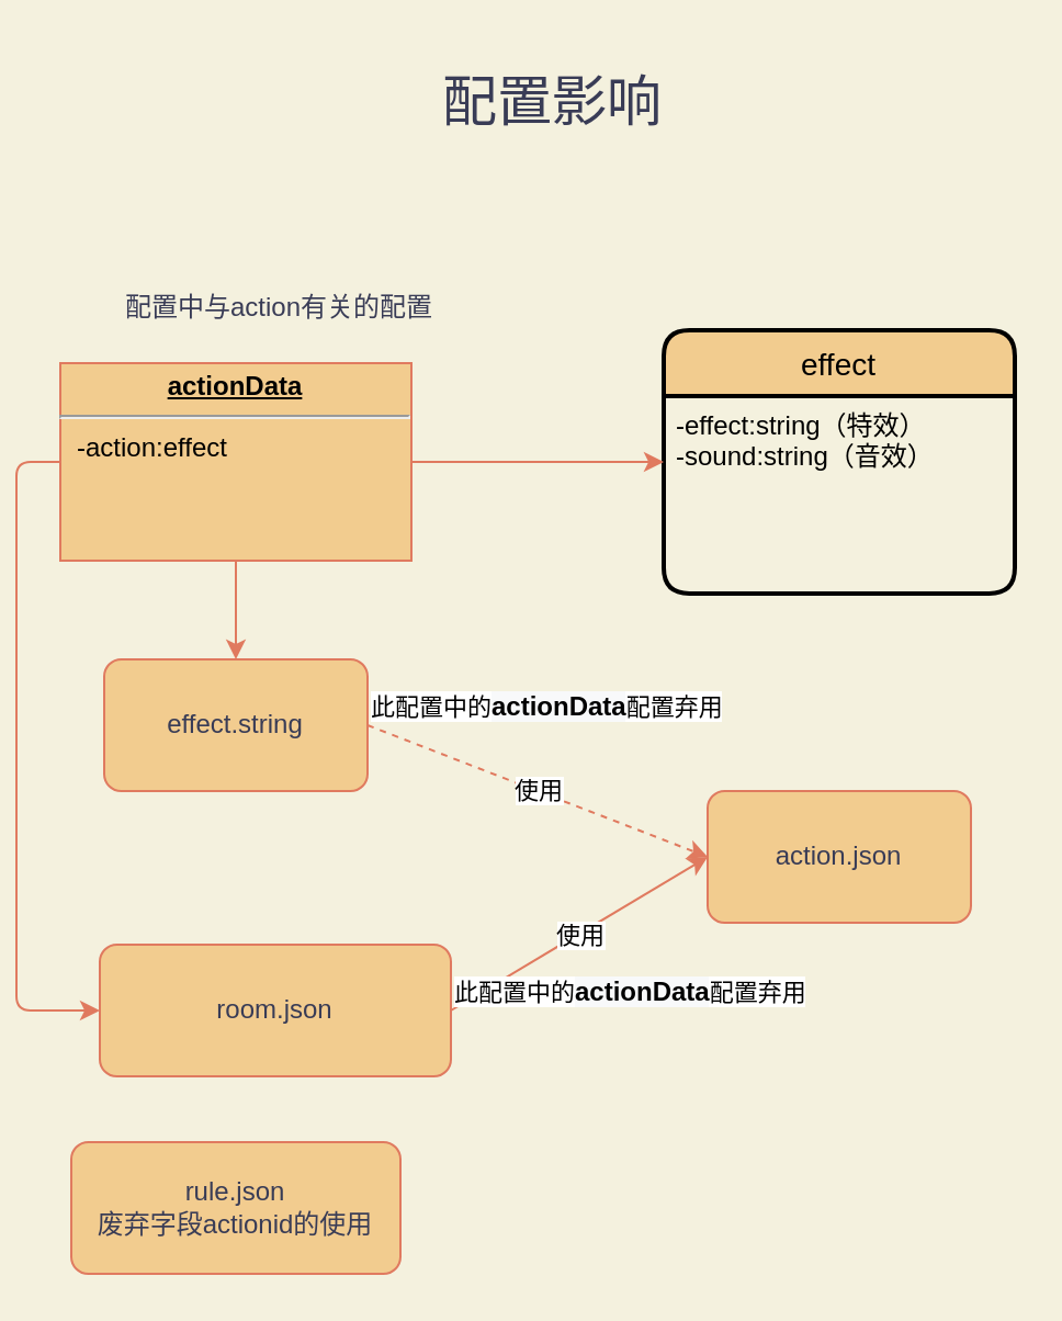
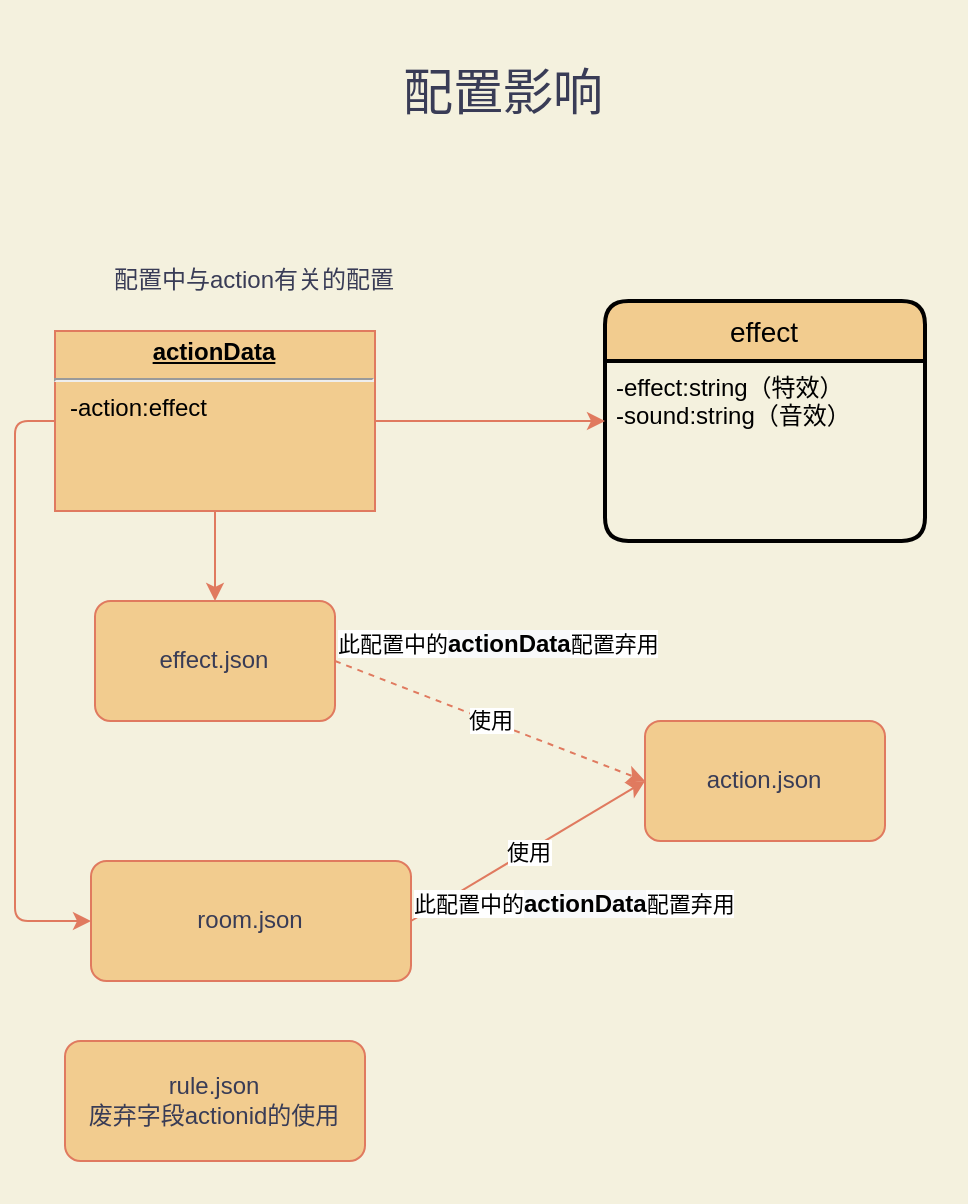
  <mxCell id="0" />
  <mxCell id="1" parent="0" />
  <mxCell id="2" value="&lt;span style=&quot;font-size: 25px&quot;&gt;配置影响&lt;/span&gt;" style="text;html=1;strokeColor=none;fillColor=none;align=center;verticalAlign=middle;whiteSpace=wrap;rounded=0;sketch=0;fontColor=#393C56;arcSize=13;" vertex="1" parent="1"><mxGeometry x="158" y="20" width="173" height="50" as="geometry" /></mxCell>
- <mxCell id="3" value="effect.string" style="rounded=1;whiteSpace=wrap;html=1;sketch=0;strokeColor=#E07A5F;fillColor=#F2CC8F;fontColor=#393C56;arcSize=13;" vertex="1" parent="1"><mxGeometry x="40" y="300" width="120" height="60" as="geometry" /></mxCell>
+ <mxCell id="3" value="effect.json" style="rounded=1;whiteSpace=wrap;html=1;sketch=0;strokeColor=#E07A5F;fillColor=#F2CC8F;fontColor=#393C56;arcSize=13;" vertex="1" parent="1"><mxGeometry x="40" y="300" width="120" height="60" as="geometry" /></mxCell>
  <mxCell id="4" value="room.json" style="rounded=1;whiteSpace=wrap;html=1;sketch=0;strokeColor=#E07A5F;fillColor=#F2CC8F;fontColor=#393C56;arcSize=13;" vertex="1" parent="1"><mxGeometry x="38" y="430" width="160" height="60" as="geometry" /></mxCell>
  <mxCell id="5" value="action.json" style="rounded=1;whiteSpace=wrap;html=1;sketch=0;strokeColor=#E07A5F;fillColor=#F2CC8F;fontColor=#393C56;arcSize=13;" vertex="1" parent="1"><mxGeometry x="315" y="360" width="120" height="60" as="geometry" /></mxCell>
  <mxCell id="6" value="effect" style="swimlane;childLayout=stackLayout;horizontal=1;startSize=30;horizontalStack=0;rounded=1;fontSize=14;fontStyle=0;strokeWidth=2;resizeParent=0;resizeLast=1;shadow=0;dashed=0;align=center;sketch=0;fillColor=#F2CC8F;arcSize=13;" vertex="1" parent="1"><mxGeometry x="295" y="150" width="160" height="120" as="geometry" /></mxCell>
  <mxCell id="7" value="-effect:string（特效）&#10;-sound:string（音效）" style="align=left;strokeColor=none;fillColor=none;spacingLeft=4;fontSize=12;verticalAlign=top;resizable=0;rotatable=0;part=1;arcSize=13;" vertex="1" parent="6"><mxGeometry y="30" width="160" height="90" as="geometry" /></mxCell>
  <mxCell id="8" style="edgeStyle=orthogonalEdgeStyle;curved=0;rounded=1;sketch=0;orthogonalLoop=1;jettySize=auto;html=1;entryX=0;entryY=0.5;entryDx=0;entryDy=0;strokeColor=#E07A5F;fillColor=#F2CC8F;fontColor=#393C56;exitX=1;exitY=0.5;exitDx=0;exitDy=0;arcSize=13;" edge="1" parent="1" source="18" target="6"><mxGeometry relative="1" as="geometry"><mxPoint x="200" y="210" as="sourcePoint" /></mxGeometry></mxCell>
  <mxCell id="9" value="" style="endArrow=classic;html=1;strokeColor=#E07A5F;fillColor=#F2CC8F;fontColor=#393C56;exitX=1;exitY=0.5;exitDx=0;exitDy=0;entryX=0;entryY=0.5;entryDx=0;entryDy=0;arcSize=13;dashed=1;" edge="1" parent="1" source="3" target="5"><mxGeometry relative="1" as="geometry"><mxPoint x="140" y="350" as="sourcePoint" /><mxPoint x="360" y="390" as="targetPoint" /></mxGeometry></mxCell>
  <mxCell id="10" value="使用" style="edgeLabel;resizable=0;html=1;align=center;verticalAlign=middle;arcSize=13;" connectable="0" vertex="1" parent="9"><mxGeometry relative="1" as="geometry" /></mxCell>
  <mxCell id="11" value="此配置中的&lt;b style=&quot;font-size: 12px ; text-align: center ; background-color: rgb(248 , 249 , 250)&quot;&gt;actionData&lt;/b&gt;配置弃用" style="edgeLabel;resizable=0;html=1;align=left;verticalAlign=bottom;arcSize=13;" connectable="0" vertex="1" parent="9"><mxGeometry x="-1" relative="1" as="geometry" /></mxCell>
  <mxCell id="12" value="" style="endArrow=classic;html=1;strokeColor=#E07A5F;fillColor=#F2CC8F;fontColor=#393C56;exitX=1;exitY=0.5;exitDx=0;exitDy=0;entryX=0;entryY=0.5;entryDx=0;entryDy=0;arcSize=13;" edge="1" parent="1" source="4" target="5"><mxGeometry relative="1" as="geometry"><mxPoint x="150" y="460" as="sourcePoint" /><mxPoint x="310" y="460" as="targetPoint" /></mxGeometry></mxCell>
  <mxCell id="13" value="使用" style="edgeLabel;resizable=0;html=1;align=center;verticalAlign=middle;arcSize=13;" connectable="0" vertex="1" parent="12"><mxGeometry relative="1" as="geometry" /></mxCell>
  <mxCell id="14" value="此配置中的&lt;b style=&quot;font-size: 12px ; text-align: center ; background-color: rgb(248 , 249 , 250)&quot;&gt;actionData&lt;/b&gt;配置弃用" style="edgeLabel;resizable=0;html=1;align=left;verticalAlign=bottom;arcSize=13;" connectable="0" vertex="1" parent="12"><mxGeometry x="-1" relative="1" as="geometry" /></mxCell>
  <mxCell id="15" value="配置中与action有关的配置" style="text;html=1;strokeColor=none;fillColor=none;align=center;verticalAlign=middle;whiteSpace=wrap;rounded=0;sketch=0;fontColor=#393C56;arcSize=13;" vertex="1" parent="1"><mxGeometry x="45" y="130" width="150" height="20" as="geometry" /></mxCell>
  <mxCell id="16" style="edgeStyle=orthogonalEdgeStyle;curved=0;rounded=1;sketch=0;orthogonalLoop=1;jettySize=auto;html=1;exitX=0.5;exitY=1;exitDx=0;exitDy=0;entryX=0.5;entryY=0;entryDx=0;entryDy=0;strokeColor=#E07A5F;fillColor=#F2CC8F;fontColor=#393C56;arcSize=13;" edge="1" parent="1" source="18" target="3"><mxGeometry relative="1" as="geometry" /></mxCell>
  <mxCell id="17" style="edgeStyle=orthogonalEdgeStyle;curved=0;rounded=1;sketch=0;orthogonalLoop=1;jettySize=auto;html=1;exitX=0;exitY=0.5;exitDx=0;exitDy=0;entryX=0;entryY=0.5;entryDx=0;entryDy=0;strokeColor=#E07A5F;fillColor=#F2CC8F;fontColor=#393C56;arcSize=13;" edge="1" parent="1" source="18" target="4"><mxGeometry relative="1" as="geometry" /></mxCell>
  <mxCell id="18" value="&lt;p style=&quot;margin: 0px ; margin-top: 4px ; text-align: center ; text-decoration: underline&quot;&gt;&lt;b&gt;actionData&lt;/b&gt;&lt;/p&gt;&lt;hr&gt;&lt;p style=&quot;margin: 0px ; margin-left: 8px&quot;&gt;-action:effect&lt;br&gt;&lt;/p&gt;" style="verticalAlign=top;align=left;overflow=fill;fontSize=12;fontFamily=Helvetica;html=1;rounded=0;sketch=0;strokeColor=#E07A5F;fillColor=#F2CC8F;arcSize=13;" vertex="1" parent="1"><mxGeometry x="20" y="165" width="160" height="90" as="geometry" /></mxCell>
  <mxCell id="19" value="rule.json&lt;br&gt;废弃字段actionid的使用" style="rounded=1;whiteSpace=wrap;html=1;sketch=0;strokeColor=#E07A5F;fillColor=#F2CC8F;fontColor=#393C56;arcSize=13;" vertex="1" parent="1"><mxGeometry x="25" y="520" width="150" height="60" as="geometry" /></mxCell>
